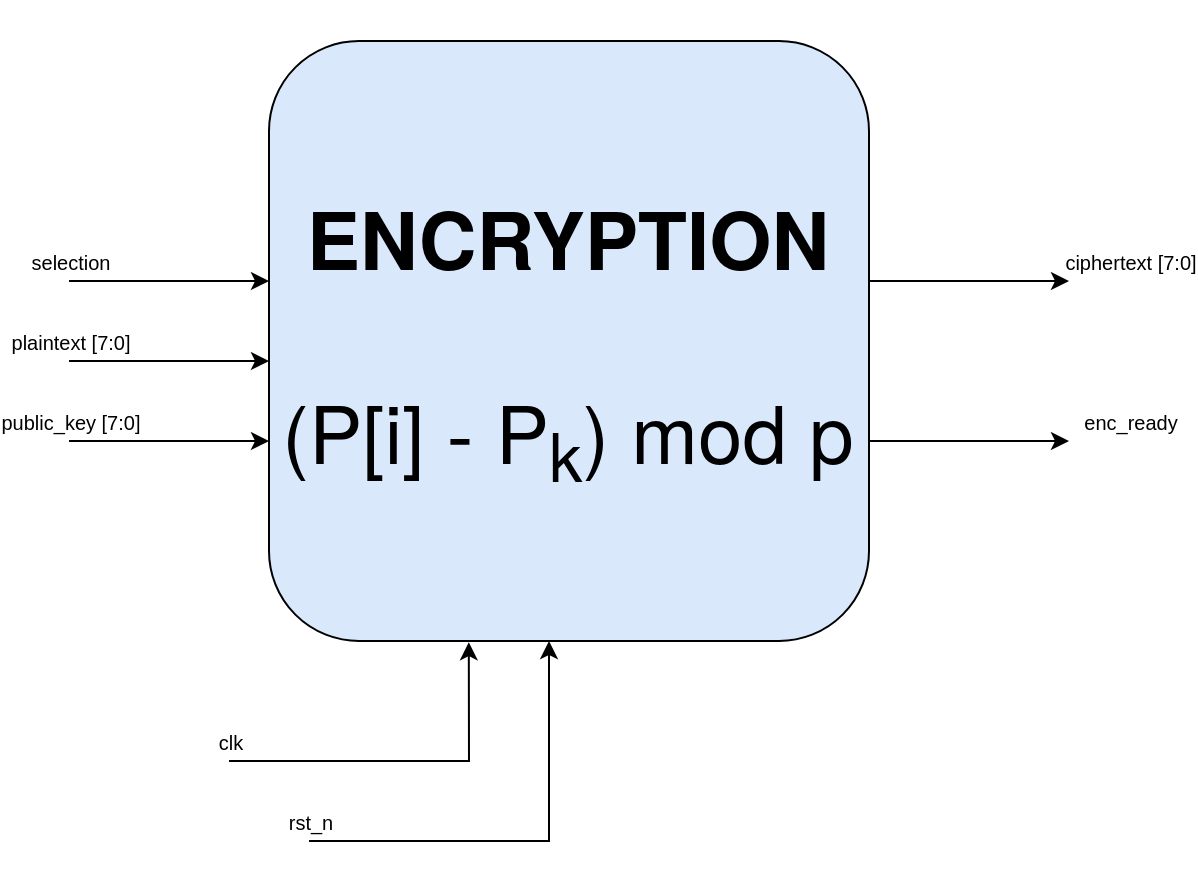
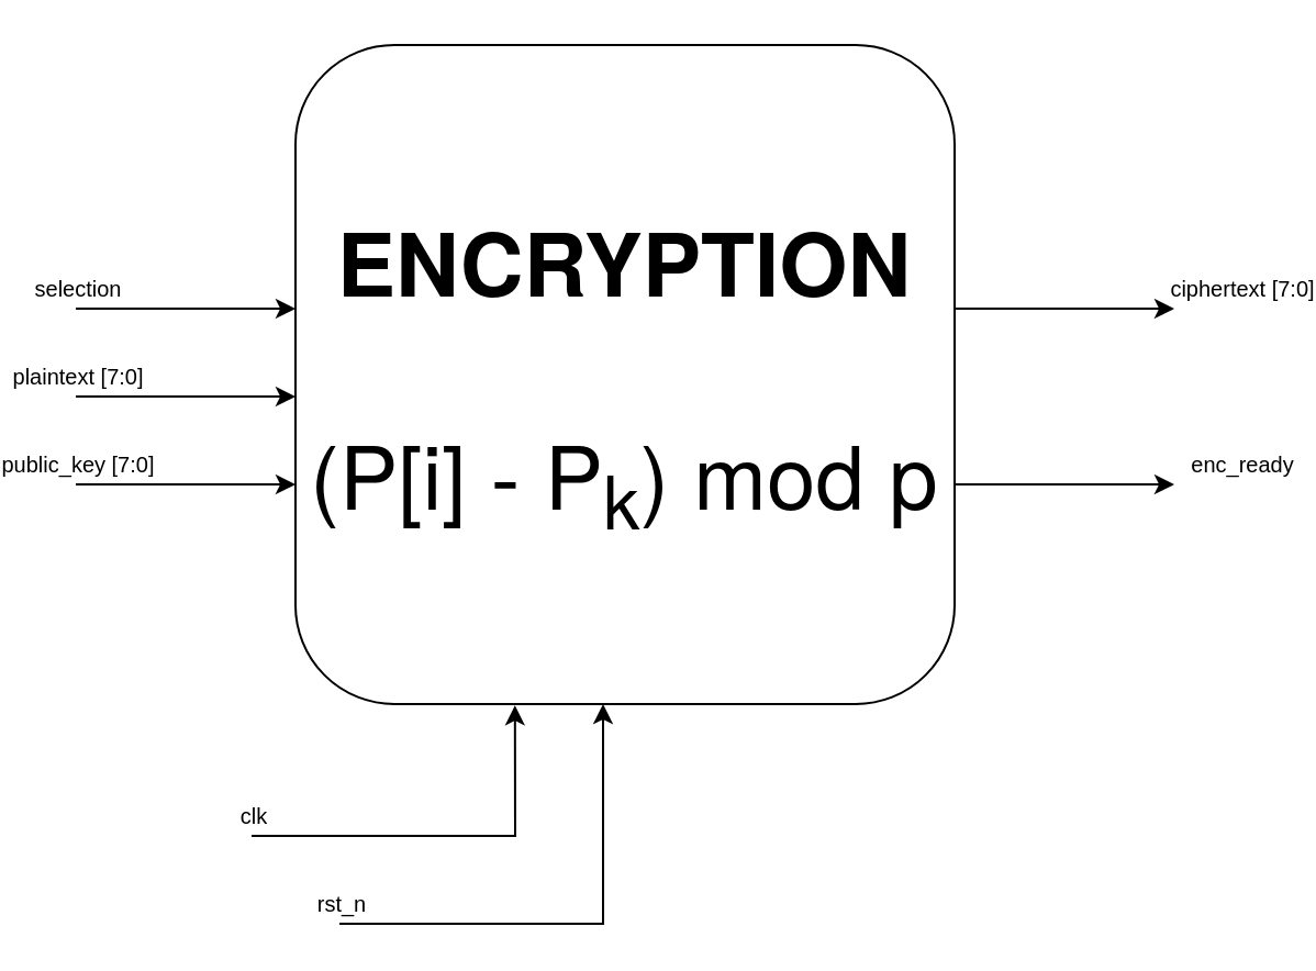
  <mxCell id="0" />
  <mxCell id="1" parent="0" />
  <mxCell id="2" value="" style="rounded=0;whiteSpace=wrap;html=1;" vertex="1" parent="1"><mxGeometry x="210" y="260" width="120" height="60" as="geometry" /></mxCell>
- <mxCell id="3" value="&lt;font data-font-src=&quot;https://fonts.googleapis.com/css?family=Helvetica+Neue&quot; face=&quot;Helvetica Neue&quot; style=&quot;font-size: 40px;&quot;&gt;&lt;b&gt;ENCRYPTION&lt;/b&gt;&lt;br&gt;&lt;br&gt;(P[i] - P&lt;sub&gt;k&lt;/sub&gt;) mod p&lt;br&gt;&lt;/font&gt;" style="whiteSpace=wrap;html=1;aspect=fixed;rounded=1;strokeWidth=1;fillColor=#dae8fc;" vertex="1" parent="1"><mxGeometry x="120" y="20" width="300" height="300" as="geometry" /></mxCell>
+ <mxCell id="3" value="&lt;font data-font-src=&quot;https://fonts.googleapis.com/css?family=Helvetica+Neue&quot; face=&quot;Helvetica Neue&quot; style=&quot;font-size: 40px;&quot;&gt;&lt;b&gt;ENCRYPTION&lt;/b&gt;&lt;br&gt;&lt;br&gt;(P[i] - P&lt;sub&gt;k&lt;/sub&gt;) mod p&lt;br&gt;&lt;/font&gt;" style="whiteSpace=wrap;html=1;aspect=fixed;rounded=1;strokeWidth=1;" vertex="1" parent="1"><mxGeometry x="120" y="20" width="300" height="300" as="geometry" /></mxCell>
  <mxCell id="4" value="" style="endArrow=classic;html=1;rounded=0;fontSize=40;entryX=0.333;entryY=1.002;entryDx=0;entryDy=0;entryPerimeter=0;" edge="1" parent="1" target="3"><mxGeometry relative="1" as="geometry"><mxPoint x="100" y="380" as="sourcePoint" /><mxPoint x="220" y="380" as="targetPoint" /><Array as="points"><mxPoint x="160" y="380" /><mxPoint x="220" y="380" /></Array></mxGeometry></mxCell>
  <mxCell id="5" value="clk" style="edgeLabel;resizable=0;html=1;align=center;verticalAlign=middle;rounded=1;strokeWidth=1;fontSize=10;" connectable="0" vertex="1" parent="4"><mxGeometry relative="1" as="geometry"><mxPoint x="-90" y="-10" as="offset" /></mxGeometry></mxCell>
  <mxCell id="6" value="" style="endArrow=classic;html=1;rounded=0;fontSize=40;" edge="1" parent="1"><mxGeometry relative="1" as="geometry"><mxPoint x="20" y="180" as="sourcePoint" /><mxPoint x="120" y="180" as="targetPoint" /></mxGeometry></mxCell>
  <mxCell id="7" value="plaintext [7:0]" style="edgeLabel;resizable=0;html=1;align=center;verticalAlign=middle;rounded=1;strokeWidth=1;fontSize=10;" connectable="0" vertex="1" parent="6"><mxGeometry relative="1" as="geometry"><mxPoint x="-50" y="-10" as="offset" /></mxGeometry></mxCell>
  <mxCell id="8" value="" style="endArrow=classic;html=1;rounded=0;fontSize=40;" edge="1" parent="1"><mxGeometry relative="1" as="geometry"><mxPoint x="20" y="140" as="sourcePoint" /><mxPoint x="120" y="140" as="targetPoint" /></mxGeometry></mxCell>
  <mxCell id="9" value="selection" style="edgeLabel;resizable=0;html=1;align=center;verticalAlign=middle;rounded=1;strokeWidth=1;fontSize=10;" connectable="0" vertex="1" parent="8"><mxGeometry relative="1" as="geometry"><mxPoint x="-50" y="-10" as="offset" /></mxGeometry></mxCell>
  <mxCell id="10" value="" style="endArrow=classic;html=1;rounded=0;fontSize=40;" edge="1" parent="1"><mxGeometry relative="1" as="geometry"><mxPoint x="140" y="420" as="sourcePoint" /><mxPoint x="260" y="320" as="targetPoint" /><Array as="points"><mxPoint x="260" y="420" /></Array></mxGeometry></mxCell>
  <mxCell id="11" value="rst_n" style="edgeLabel;resizable=0;html=1;align=center;verticalAlign=middle;rounded=1;strokeWidth=1;fontSize=10;" connectable="0" vertex="1" parent="10"><mxGeometry relative="1" as="geometry"><mxPoint x="-110" y="-10" as="offset" /></mxGeometry></mxCell>
  <mxCell id="12" value="" style="endArrow=classic;html=1;rounded=0;fontSize=40;" edge="1" parent="1"><mxGeometry relative="1" as="geometry"><mxPoint x="420" y="220" as="sourcePoint" /><mxPoint x="520" y="220" as="targetPoint" /></mxGeometry></mxCell>
  <mxCell id="13" value="enc_ready" style="edgeLabel;resizable=0;html=1;align=center;verticalAlign=middle;rounded=1;strokeWidth=1;fontSize=10;" connectable="0" vertex="1" parent="12"><mxGeometry relative="1" as="geometry"><mxPoint x="80" y="-10" as="offset" /></mxGeometry></mxCell>
  <mxCell id="14" value="" style="endArrow=classic;html=1;rounded=0;fontSize=40;" edge="1" parent="1"><mxGeometry relative="1" as="geometry"><mxPoint x="420" y="140" as="sourcePoint" /><mxPoint x="520" y="140" as="targetPoint" /></mxGeometry></mxCell>
  <mxCell id="15" value="ciphertext [7:0]" style="edgeLabel;resizable=0;html=1;align=center;verticalAlign=middle;rounded=1;strokeWidth=1;fontSize=10;" connectable="0" vertex="1" parent="14"><mxGeometry relative="1" as="geometry"><mxPoint x="80" y="-10" as="offset" /></mxGeometry></mxCell>
  <mxCell id="16" value="" style="endArrow=classic;html=1;rounded=0;fontSize=40;" edge="1" parent="1"><mxGeometry relative="1" as="geometry"><mxPoint x="20" y="220" as="sourcePoint" /><mxPoint x="120" y="220" as="targetPoint" /></mxGeometry></mxCell>
  <mxCell id="17" value="public_key [7:0]" style="edgeLabel;resizable=0;html=1;align=center;verticalAlign=middle;rounded=1;strokeWidth=1;fontSize=10;" connectable="0" vertex="1" parent="16"><mxGeometry relative="1" as="geometry"><mxPoint x="-50" y="-10" as="offset" /></mxGeometry></mxCell>
